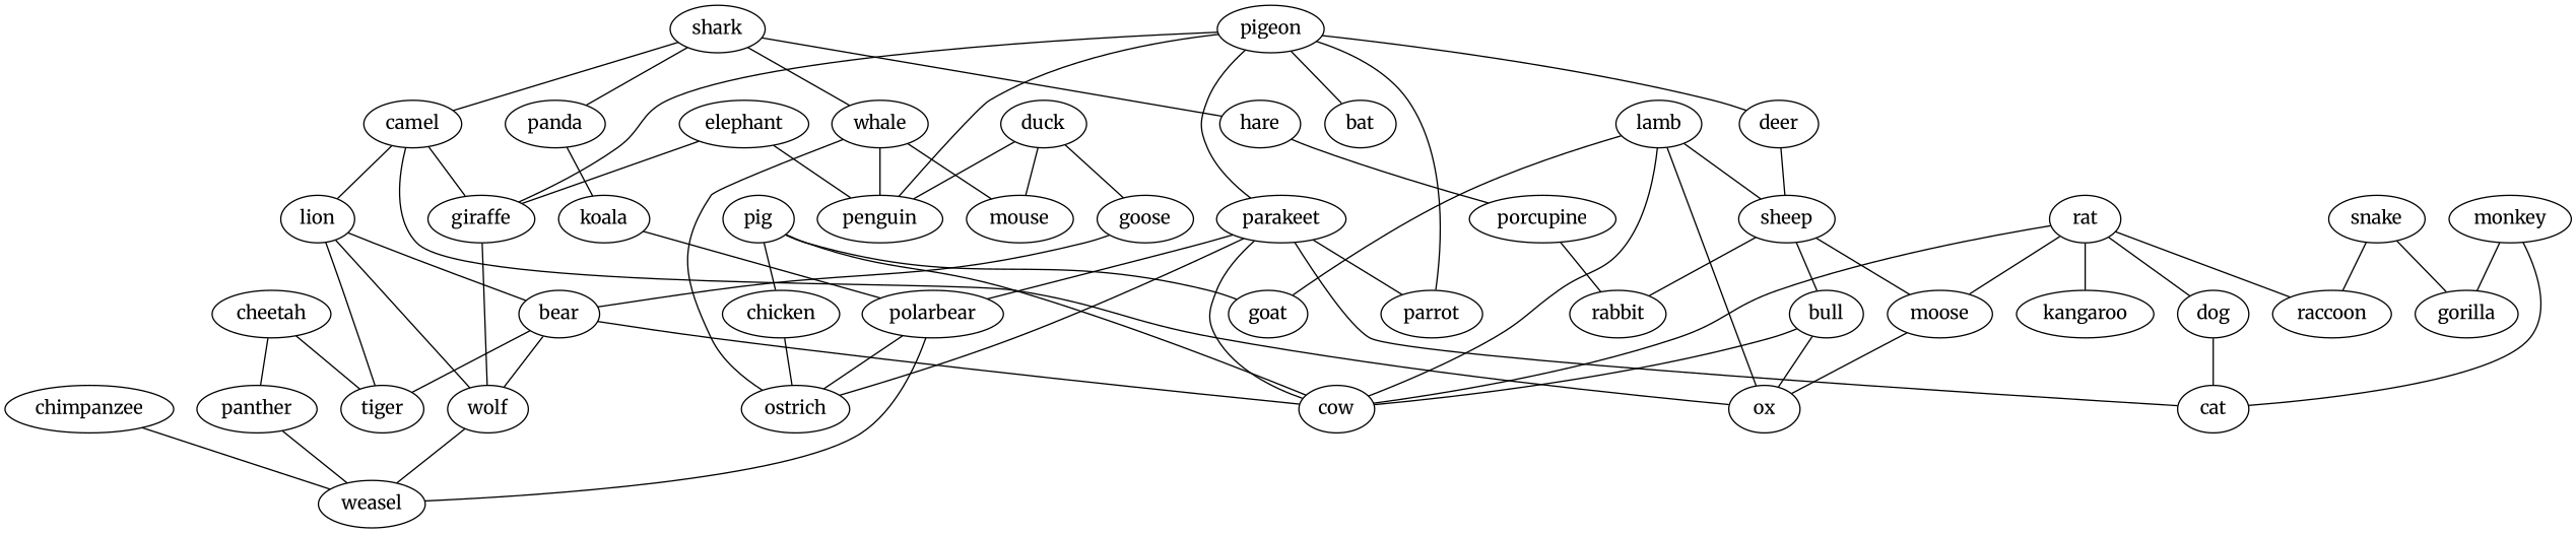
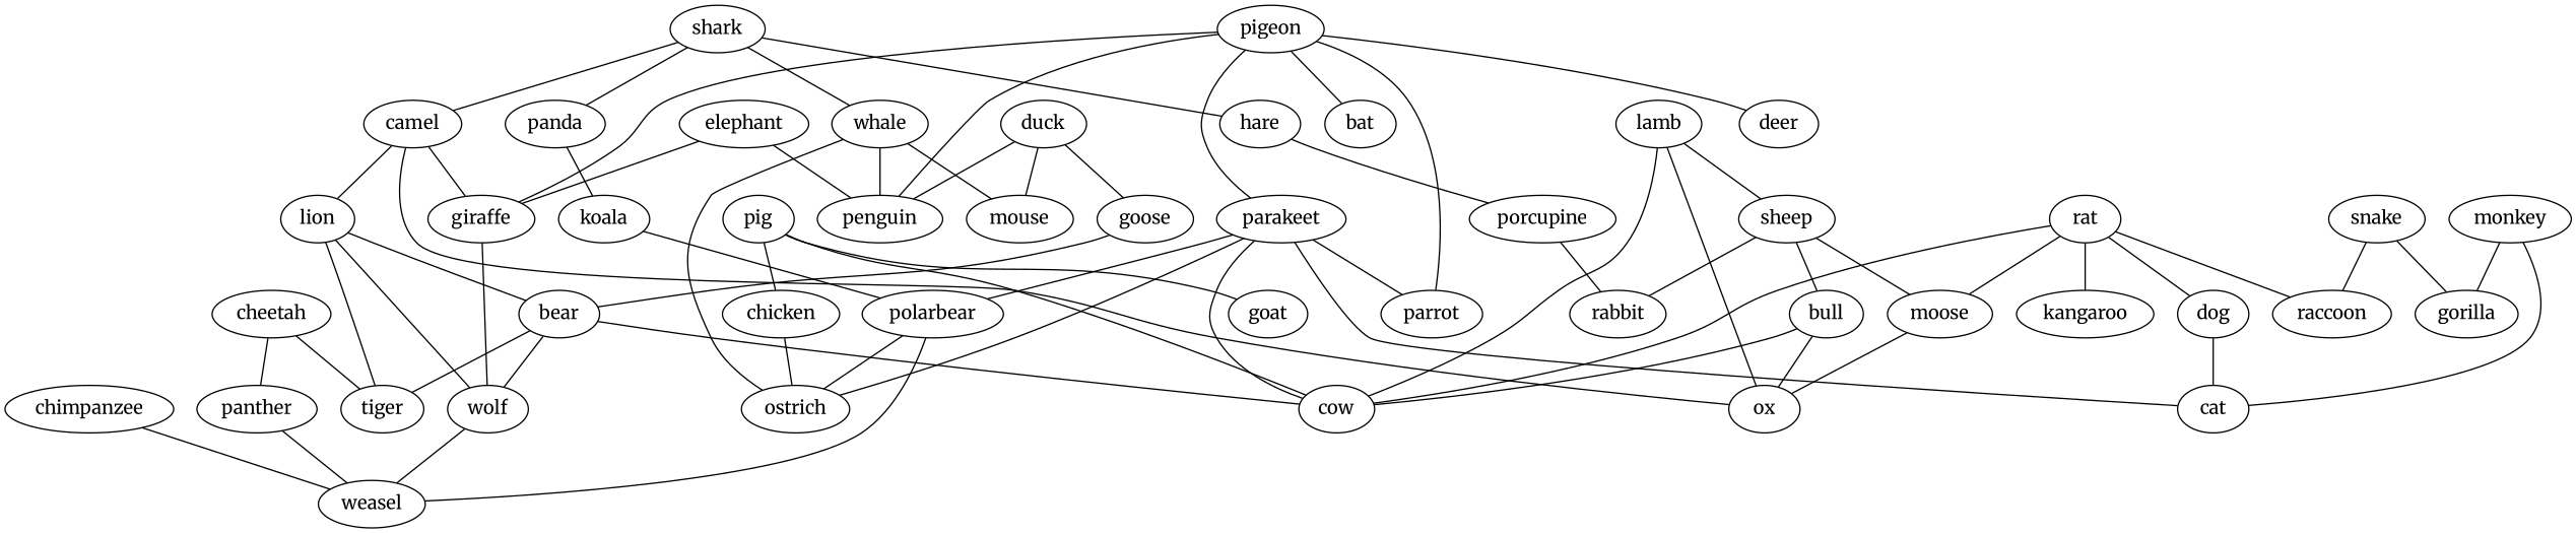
  strict graph {
    fontname=Merriweather
    node [fontname=Merriweather]
    edge [fontname=Merriweather weight=1]
    shark
    camel
    hare
    panda
    whale
    lion
    giraffe
    ox
    porcupine
    koala
    penguin
    mouse
    ostrich
    bear
    tiger
    wolf
    bull
    cow
    pigeon
    deer
    parakeet
    bat
    parrot
    sheep
    polarbear
    cat
    rabbit
    duck
    goose
    moose
    snake
    gorilla
    raccoon
    pig
    chicken
    goat
    lamb
    monkey
    chimpanzee
    weasel
    elephant
    cheetah
    panther
    rat
    kangaroo
    dog
    shark -- camel
    shark -- hare
    shark -- panda
    shark -- whale
    camel -- lion
    camel -- giraffe
    camel -- ox
    hare -- porcupine
    panda -- koala
    whale -- penguin
    whale -- mouse
    whale -- ostrich
    lion -- bear
    lion -- tiger
    lion -- wolf
    giraffe -- wolf
    porcupine -- rabbit
    koala -- polarbear
    bear -- tiger
    bear -- wolf
    bear -- cow
    wolf -- weasel
    bull -- ox
    bull -- cow
    pigeon -- giraffe
    pigeon -- penguin
    pigeon -- deer
    pigeon -- parakeet
    pigeon -- bat
    pigeon -- parrot
-   deer -- sheep
    parakeet -- ostrich
    parakeet -- cow
    parakeet -- parrot
    parakeet -- polarbear
    parakeet -- cat
    sheep -- bull
    sheep -- rabbit
    sheep -- moose
    polarbear -- ostrich
    polarbear -- weasel
    duck -- penguin
    duck -- mouse
    duck -- goose
    goose -- bear
    moose -- ox
    snake -- gorilla
    snake -- raccoon
    pig -- cow
    pig -- chicken
    pig -- goat
    chicken -- ostrich
    lamb -- ox
    lamb -- cow
    lamb -- sheep
-   lamb -- goat
    monkey -- cat
    monkey -- gorilla
    chimpanzee -- weasel
    elephant -- giraffe
    elephant -- penguin
    cheetah -- tiger
    cheetah -- panther
    panther -- weasel
    rat -- cow
    rat -- moose
    rat -- raccoon
    rat -- kangaroo
    rat -- dog
    dog -- cat
  }
